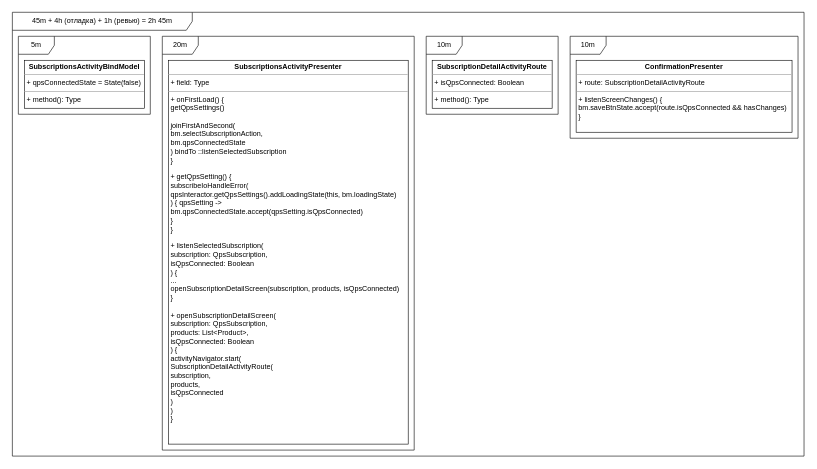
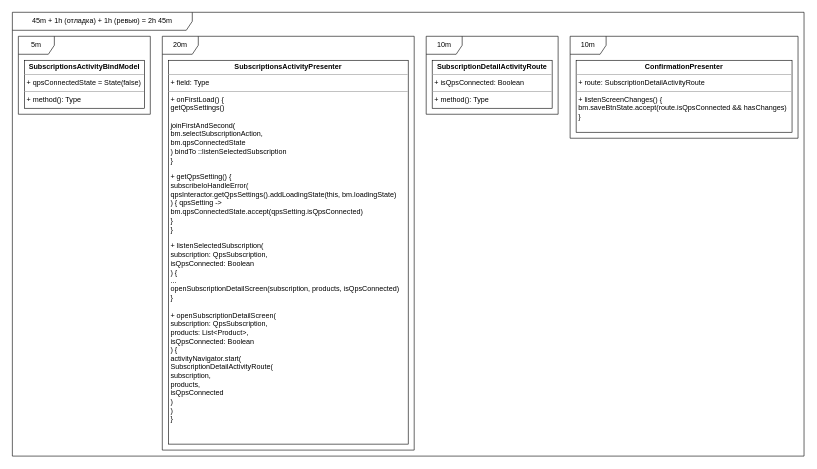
  <mxCell id="0" />
  <mxCell id="1" parent="0" />
  <mxCell id="2" value="&lt;p style=&quot;margin:0px;margin-top:4px;text-align:center;&quot;&gt;&lt;b&gt;SubscriptionsActivityBindModel&lt;/b&gt;&lt;/p&gt;&lt;hr size=&quot;1&quot;&gt;&lt;p style=&quot;margin:0px;margin-left:4px;&quot;&gt;+ qpsConnectedState = State(false)&lt;br&gt;&lt;/p&gt;&lt;hr size=&quot;1&quot;&gt;&lt;p style=&quot;margin:0px;margin-left:4px;&quot;&gt;+ method(): Type&lt;/p&gt;" style="verticalAlign=top;align=left;overflow=fill;fontSize=12;fontFamily=Helvetica;html=1;" vertex="1" parent="1"><mxGeometry x="40" y="100" width="200" height="80" as="geometry" /></mxCell>
  <mxCell id="3" value="&lt;p style=&quot;margin:0px;margin-top:4px;text-align:center;&quot;&gt;&lt;b&gt;SubscriptionsActivityPresenter&lt;/b&gt;&lt;/p&gt;&lt;hr size=&quot;1&quot;&gt;&lt;p style=&quot;margin:0px;margin-left:4px;&quot;&gt;+ field: Type&lt;/p&gt;&lt;hr size=&quot;1&quot;&gt;&lt;p style=&quot;margin:0px;margin-left:4px;&quot;&gt;+ onFirstLoad() {&lt;/p&gt;&lt;p style=&quot;margin:0px;margin-left:4px;&quot;&gt;getQpsSettings()&lt;/p&gt;&lt;p style=&quot;margin:0px;margin-left:4px;&quot;&gt;&lt;br&gt;&lt;/p&gt;&lt;p style=&quot;margin:0px;margin-left:4px;&quot;&gt;joinFirstAndSecond(&lt;/p&gt;&lt;p style=&quot;margin:0px;margin-left:4px;&quot;&gt;bm.selectSubscriptionAction,&lt;/p&gt;&lt;p style=&quot;margin:0px;margin-left:4px;&quot;&gt;bm.qpsConnectedState&lt;br&gt;&lt;/p&gt;&lt;p style=&quot;margin:0px;margin-left:4px;&quot;&gt;) bindTo ::listenSelectedSubscription&lt;br&gt;&lt;/p&gt;&lt;p style=&quot;margin:0px;margin-left:4px;&quot;&gt;}&lt;/p&gt;&lt;p style=&quot;margin:0px;margin-left:4px;&quot;&gt;&lt;br&gt;&lt;/p&gt;&lt;p style=&quot;margin:0px;margin-left:4px;&quot;&gt;+ getQpsSetting() {&lt;/p&gt;&lt;p style=&quot;margin:0px;margin-left:4px;&quot;&gt;subscribeIoHandleError(&lt;/p&gt;&lt;p style=&quot;margin:0px;margin-left:4px;&quot;&gt;qpsInteractor.getQpsSettings().addLoadingState(this, bm.loadingState)&lt;br&gt;&lt;/p&gt;&lt;p style=&quot;margin:0px;margin-left:4px;&quot;&gt;) { qpsSetting -&amp;gt;&lt;br&gt;&lt;/p&gt;&lt;p style=&quot;margin:0px;margin-left:4px;&quot;&gt;bm.qpsConnectedState.accept(qpsSetting.isQpsConnected)&lt;br&gt;&lt;/p&gt;&lt;p style=&quot;margin:0px;margin-left:4px;&quot;&gt;}&lt;br&gt;&lt;/p&gt;&lt;p style=&quot;margin:0px;margin-left:4px;&quot;&gt;}&lt;/p&gt;&lt;p style=&quot;margin:0px;margin-left:4px;&quot;&gt;&lt;br&gt;&lt;/p&gt;&lt;p style=&quot;margin:0px;margin-left:4px;&quot;&gt;+ listenSelectedSubscription(&lt;/p&gt;&lt;p style=&quot;margin:0px;margin-left:4px;&quot;&gt;subscription: QpsSubscription,&lt;/p&gt;&lt;p style=&quot;margin:0px;margin-left:4px;&quot;&gt;isQpsConnected: Boolean&lt;br&gt;&lt;/p&gt;&lt;p style=&quot;margin:0px;margin-left:4px;&quot;&gt;) {&lt;/p&gt;&lt;p style=&quot;margin:0px;margin-left:4px;&quot;&gt;...&lt;/p&gt;&lt;p style=&quot;margin:0px;margin-left:4px;&quot;&gt;openSubscriptionDetailScreen(subscription, products, isQpsConnected)&lt;br&gt;&lt;/p&gt;&lt;p style=&quot;margin:0px;margin-left:4px;&quot;&gt;}&lt;/p&gt;&lt;p style=&quot;margin:0px;margin-left:4px;&quot;&gt;&lt;br&gt;&lt;/p&gt;&lt;p style=&quot;margin:0px;margin-left:4px;&quot;&gt;+ openSubscriptionDetailScreen(&lt;/p&gt;&lt;p style=&quot;margin:0px;margin-left:4px;&quot;&gt;subscription: QpsSubscription,&lt;/p&gt;&lt;p style=&quot;margin:0px;margin-left:4px;&quot;&gt;products: List&amp;lt;Product&amp;gt;,&lt;/p&gt;&lt;p style=&quot;margin:0px;margin-left:4px;&quot;&gt;isQpsConnected: Boolean&lt;br&gt;&lt;/p&gt;&lt;p style=&quot;margin:0px;margin-left:4px;&quot;&gt;) {&lt;/p&gt;&lt;p style=&quot;margin:0px;margin-left:4px;&quot;&gt;activityNavigator.start(&lt;/p&gt;&lt;p style=&quot;margin:0px;margin-left:4px;&quot;&gt;SubscriptionDetailActivityRoute(&lt;/p&gt;&lt;p style=&quot;margin:0px;margin-left:4px;&quot;&gt;subscription, &lt;br&gt;&lt;/p&gt;&lt;p style=&quot;margin:0px;margin-left:4px;&quot;&gt;products,&lt;/p&gt;&lt;p style=&quot;margin:0px;margin-left:4px;&quot;&gt;isQpsConnected&lt;br&gt;&lt;/p&gt;&lt;p style=&quot;margin:0px;margin-left:4px;&quot;&gt;)&lt;/p&gt;&lt;p style=&quot;margin:0px;margin-left:4px;&quot;&gt;)&lt;br&gt;&lt;/p&gt;&lt;p style=&quot;margin:0px;margin-left:4px;&quot;&gt;}&lt;br&gt;&lt;/p&gt;" style="verticalAlign=top;align=left;overflow=fill;fontSize=12;fontFamily=Helvetica;html=1;" vertex="1" parent="1"><mxGeometry x="280" y="100" width="400" height="640" as="geometry" /></mxCell>
  <mxCell id="4" value="&lt;p style=&quot;margin:0px;margin-top:4px;text-align:center;&quot;&gt;&lt;b&gt;SubscriptionDetailActivityRoute&lt;/b&gt;&lt;/p&gt;&lt;hr size=&quot;1&quot;&gt;&lt;p style=&quot;margin:0px;margin-left:4px;&quot;&gt;+ isQpsConnected: Boolean&lt;br&gt;&lt;/p&gt;&lt;hr size=&quot;1&quot;&gt;&lt;p style=&quot;margin:0px;margin-left:4px;&quot;&gt;+ method(): Type&lt;/p&gt;" style="verticalAlign=top;align=left;overflow=fill;fontSize=12;fontFamily=Helvetica;html=1;" vertex="1" parent="1"><mxGeometry x="720" y="100" width="200" height="80" as="geometry" /></mxCell>
  <mxCell id="5" value="&lt;p style=&quot;margin:0px;margin-top:4px;text-align:center;&quot;&gt;&lt;b&gt;ConfirmationPresenter&lt;/b&gt;&lt;/p&gt;&lt;hr size=&quot;1&quot;&gt;&lt;p style=&quot;margin:0px;margin-left:4px;&quot;&gt;+ route: SubscriptionDetailActivityRoute&lt;br&gt;&lt;/p&gt;&lt;hr size=&quot;1&quot;&gt;&lt;p style=&quot;margin:0px;margin-left:4px;&quot;&gt;+ listenScreenChanges() {&lt;/p&gt;&lt;p style=&quot;margin:0px;margin-left:4px;&quot;&gt;bm.saveBtnState.accept(route.isQpsConnected &amp;amp;&amp;amp; hasChanges)&lt;br&gt;&lt;/p&gt;&lt;p style=&quot;margin:0px;margin-left:4px;&quot;&gt;}&lt;br&gt;&lt;/p&gt;" style="verticalAlign=top;align=left;overflow=fill;fontSize=12;fontFamily=Helvetica;html=1;" vertex="1" parent="1"><mxGeometry x="960" y="100" width="360" height="120" as="geometry" /></mxCell>
  <mxCell id="6" value="5m" style="shape=umlFrame;whiteSpace=wrap;html=1;" vertex="1" parent="1"><mxGeometry x="30" y="60" width="220" height="130" as="geometry" /></mxCell>
  <mxCell id="7" value="20m" style="shape=umlFrame;whiteSpace=wrap;html=1;" vertex="1" parent="1"><mxGeometry x="270" y="60" width="420" height="690" as="geometry" /></mxCell>
  <mxCell id="8" value="10m" style="shape=umlFrame;whiteSpace=wrap;html=1;" vertex="1" parent="1"><mxGeometry x="710" y="60" width="220" height="130" as="geometry" /></mxCell>
  <mxCell id="9" value="10m" style="shape=umlFrame;whiteSpace=wrap;html=1;" vertex="1" parent="1"><mxGeometry x="950" y="60" width="380" height="170" as="geometry" /></mxCell>
- <mxCell id="10" value="45m + 4h (отладка) + 1h (ревью) = 2h 45m" style="shape=umlFrame;whiteSpace=wrap;html=1;width=300;height=30;" vertex="1" parent="1"><mxGeometry x="20" width="1320" height="740" as="geometry" y="20" /></mxCell>
+ <mxCell id="10" value="45m + 1h (отладка) + 1h (ревью) = 2h 45m" style="shape=umlFrame;whiteSpace=wrap;html=1;width=300;height=30;" vertex="1" parent="1"><mxGeometry x="20" width="1320" height="740" as="geometry" y="20" /></mxCell>
